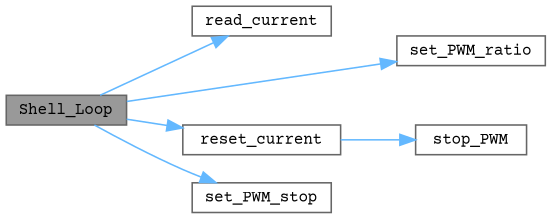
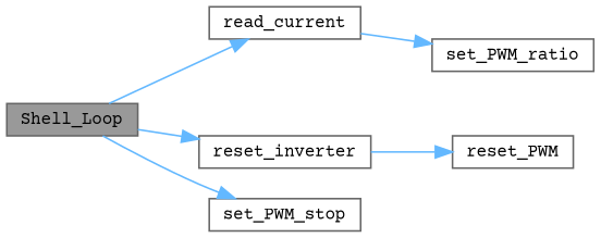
  digraph {
    fontname="Courier Prime"
    rankdir=LR
    node [color=grey40 fillcolor=white fontname="Courier Prime" fontsize=10 shape=box style=filled]
    edge [color=steelblue1 fontname="Courier Prime" fontsize=10 labelfontname=Helvetica labelfontsize=10 style=solid]
    n1 [color=gray40 fillcolor=grey60 fontcolor=black height=0.2 label=Shell_Loop width=0.4]
    n2 [height=0.2 label=read_current width=0.4]
-   n3 [height=0.2 label=reset_current width=0.4]
+   n3 [height=0.2 label=reset_inverter width=0.4]
    n4 [height=0.2 label=set_PWM_ratio width=0.4]
    n5 [height=0.2 label=set_PWM_stop width=0.4]
-   n6 [height=0.2 label=stop_PWM width=0.4]
+   n6 [height=0.2 label=reset_PWM width=0.4]
    n1 -> n2
    n1 -> n3
-   n1 -> n4
+   n2 -> n4
    n1 -> n5
    n3 -> n6
  }
